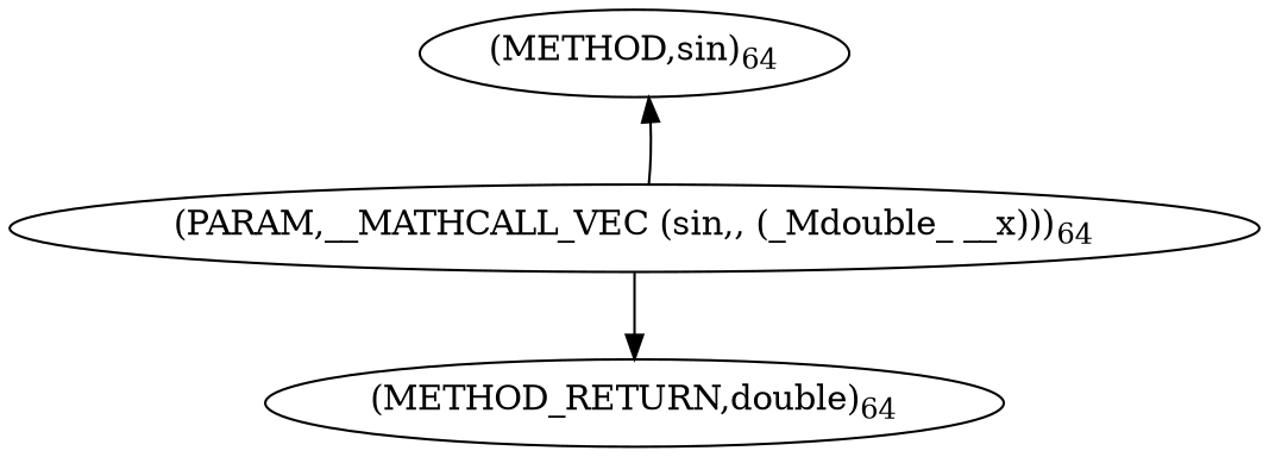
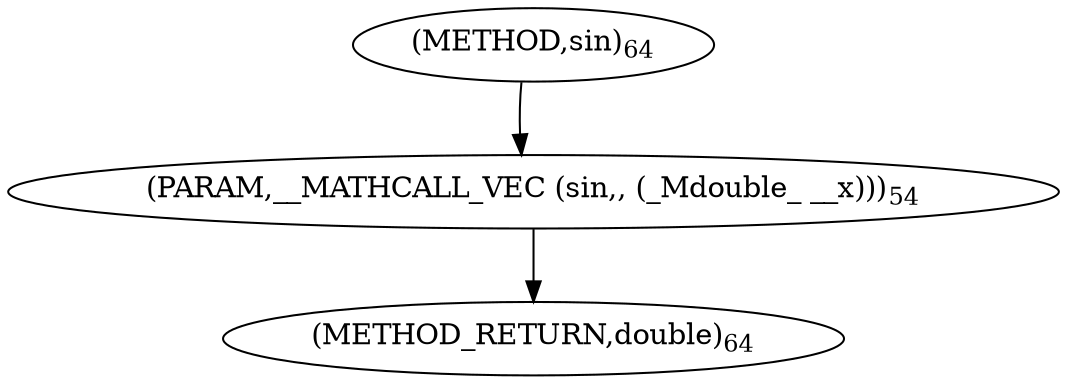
  digraph {
    n1 [label=<(METHOD,sin)<SUB>64</SUB>>]
-   n2 [label=<(PARAM,__MATHCALL_VEC (sin,, (_Mdouble_ __x)))<SUB>64</SUB>>]
+   n2 [label=<(PARAM,__MATHCALL_VEC (sin,, (_Mdouble_ __x)))<SUB>54</SUB>>]
    n3 [label=<(METHOD_RETURN,double)<SUB>64</SUB>>]
-   n2 -> n1
+   n1 -> n2
    n2 -> n3
  }
